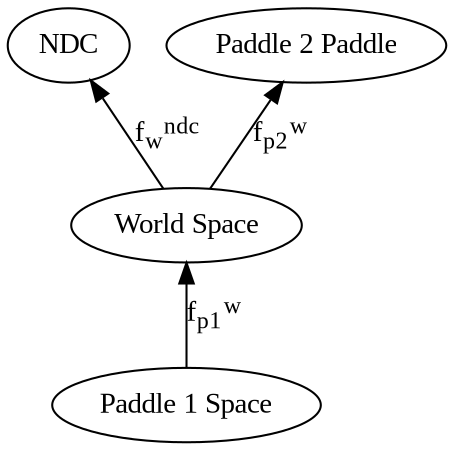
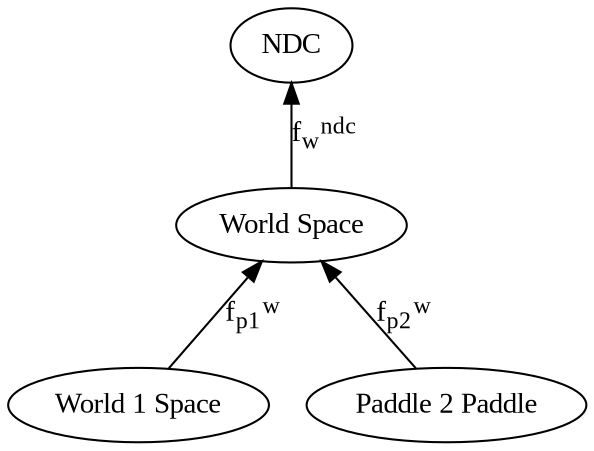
  digraph {
    fontname="Liberation Serif"
    rankdir=BT
    node [fontname="Liberation Serif"]
    edge [fontname="Liberation Serif"]
-   "Paddle 1 Space"
+   "Paddle 1 Space" [label="World 1 Space"]
    "World Space"
    NDC
    n4 [label="Paddle 2 Paddle"]
    "Paddle 1 Space" -> "World Space" [label=<f<SUB>p1</SUB><SUP>w</SUP>>]
    "World Space" -> NDC [label=<f<SUB>w</SUB><SUP>ndc</SUP>>]
-   "World Space" -> n4 [label=<f<SUB>p2</SUB><SUP>w</SUP>>]
+   n4 -> "World Space" [label=<f<SUB>p2</SUB><SUP>w</SUP>>]
  }
